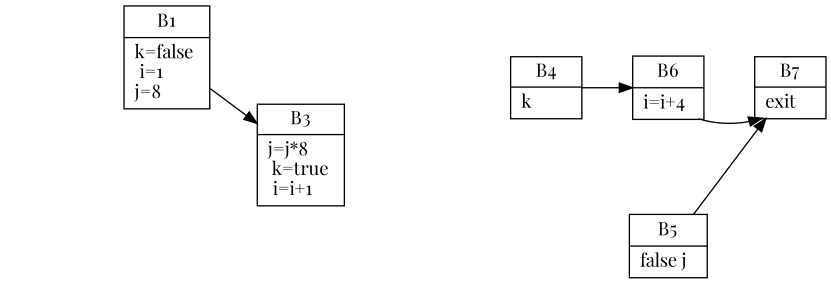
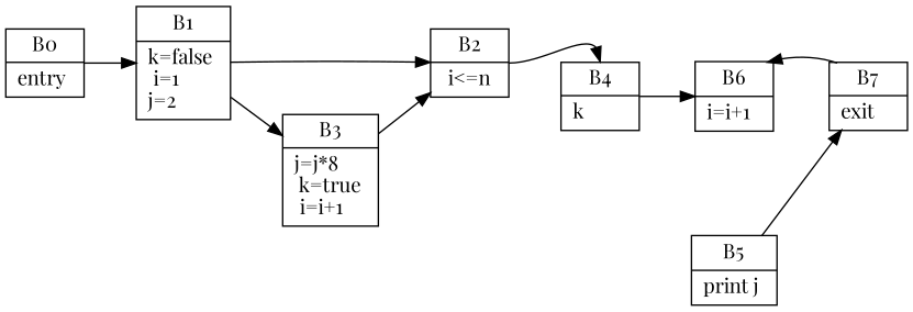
  digraph {
    fontname="Playfair Display"
    nodesep=1
    rankdir=LR
    node [fontname="Playfair Display" shape=record]
    edge [fontname="Playfair Display"]
-   n2 [label="B1 | k=false \l i=1 \lj=8 \l"]
+   n1 [label="B0 | entry \l"]
+   n2 [label="B1 | k=false \l i=1 \lj=2 \l"]
+   n3 [label="B2 | i\<=n"]
    n4 [label="B3 | j=j*8 \l k=true \l i=i+1 \l"]
    n5 [label="B4 | k \l"]
-   n6 [label="B6 | i=i+4 \l"]
-   n7 [label="B5 | false j \l"]
+   n6 [label="B6 | i=i+1 \l"]
+   n7 [label="B5 | print j \l"]
    n8 [label="B7 | exit \l"]
+   n1 -> n2
+   n2 -> n3
    n2 -> n4
+   n3 -> n5 [headport=n tailport=e]
+   n4 -> n3
    n5 -> n6
-   n6 -> n8
+   n8 -> n6
    n7 -> n8
  }
